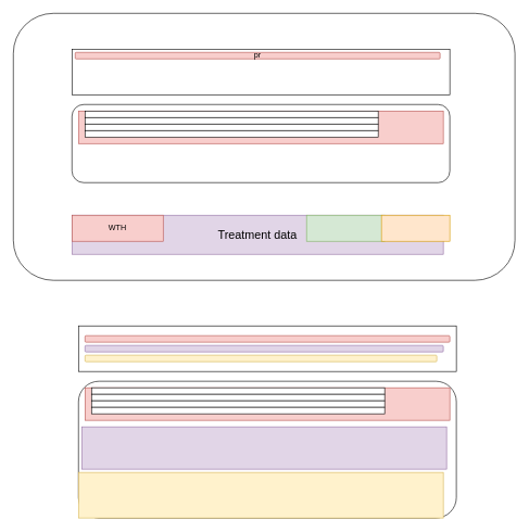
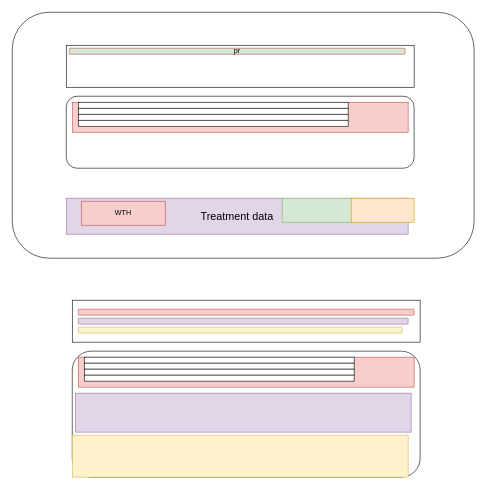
  <mxCell id="0" />
  <mxCell id="1" parent="0" />
  <mxCell id="2" value="" style="rounded=1;whiteSpace=wrap;html=1;" vertex="1" parent="1"><mxGeometry x="20" y="20" width="770" height="410" as="geometry" /></mxCell>
  <mxCell id="3" value="" style="rounded=0;whiteSpace=wrap;html=1;" vertex="1" parent="1"><mxGeometry x="110" y="75" width="580" height="70" as="geometry" /></mxCell>
- <mxCell id="4" value="pr" style="rounded=1;whiteSpace=wrap;html=1;fillColor=#f8cecc;strokeColor=#b85450;" vertex="1" parent="1"><mxGeometry x="115" y="80" width="560" height="10" as="geometry" /></mxCell>
+ <mxCell id="4" value="pr" style="rounded=1;whiteSpace=wrap;html=1;fillColor=#d5e8d4;strokeColor=#b85450;" vertex="1" parent="1"><mxGeometry x="115" y="80" width="560" height="10" as="geometry" /></mxCell>
  <mxCell id="5" style="edgeStyle=orthogonalEdgeStyle;rounded=0;orthogonalLoop=1;jettySize=auto;html=1;exitX=0.5;exitY=1;exitDx=0;exitDy=0;" edge="1" parent="1" source="3" target="3"><mxGeometry relative="1" as="geometry" /></mxCell>
  <mxCell id="6" value="" style="rounded=1;whiteSpace=wrap;html=1;" vertex="1" parent="1"><mxGeometry x="110" y="160" width="580" height="120" as="geometry" /></mxCell>
  <mxCell id="7" value="" style="rounded=0;whiteSpace=wrap;html=1;fillColor=#f8cecc;strokeColor=#b85450;" vertex="1" parent="1"><mxGeometry x="120" y="170" width="560" height="50" as="geometry" /></mxCell>
  <mxCell id="8" value="" style="rounded=0;whiteSpace=wrap;html=1;" vertex="1" parent="1"><mxGeometry x="130" y="170" width="450" height="10" as="geometry" /></mxCell>
  <mxCell id="9" value="" style="rounded=0;whiteSpace=wrap;html=1;" vertex="1" parent="1"><mxGeometry x="130" y="180" width="450" height="10" as="geometry" /></mxCell>
  <mxCell id="10" value="" style="rounded=0;whiteSpace=wrap;html=1;" vertex="1" parent="1"><mxGeometry x="130" y="190" width="450" height="10" as="geometry" /></mxCell>
  <mxCell id="11" value="" style="rounded=0;whiteSpace=wrap;html=1;" vertex="1" parent="1"><mxGeometry x="130" y="200" width="450" height="10" as="geometry" /></mxCell>
  <mxCell id="12" value="" style="rounded=0;whiteSpace=wrap;html=1;" vertex="1" parent="1"><mxGeometry x="120" y="500" width="580" height="70" as="geometry" /></mxCell>
  <mxCell id="13" value="" style="rounded=1;whiteSpace=wrap;html=1;fillColor=#f8cecc;strokeColor=#b85450;" vertex="1" parent="1"><mxGeometry x="130" y="515" width="560" height="10" as="geometry" /></mxCell>
  <mxCell id="14" value="" style="rounded=1;whiteSpace=wrap;html=1;fillColor=#e1d5e7;strokeColor=#9673a6;" vertex="1" parent="1"><mxGeometry x="130" y="530" width="550" height="10" as="geometry" /></mxCell>
  <mxCell id="15" value="" style="rounded=1;whiteSpace=wrap;html=1;fillColor=#fff2cc;strokeColor=#d6b656;" vertex="1" parent="1"><mxGeometry x="130" y="545" width="540" height="10" as="geometry" /></mxCell>
  <mxCell id="16" style="edgeStyle=orthogonalEdgeStyle;rounded=0;orthogonalLoop=1;jettySize=auto;html=1;exitX=0.5;exitY=1;exitDx=0;exitDy=0;" edge="1" parent="1" source="12" target="12"><mxGeometry relative="1" as="geometry" /></mxCell>
  <mxCell id="17" value="" style="rounded=1;whiteSpace=wrap;html=1;" vertex="1" parent="1"><mxGeometry x="120" y="585" width="580" height="210" as="geometry" /></mxCell>
  <mxCell id="18" value="" style="rounded=0;whiteSpace=wrap;html=1;fillColor=#f8cecc;strokeColor=#b85450;" vertex="1" parent="1"><mxGeometry x="130" y="595" width="560" height="50" as="geometry" /></mxCell>
  <mxCell id="19" value="" style="rounded=0;whiteSpace=wrap;html=1;fillColor=#e1d5e7;strokeColor=#9673a6;" vertex="1" parent="1"><mxGeometry x="125" y="655" width="560" height="65" as="geometry" /></mxCell>
  <mxCell id="20" value="" style="rounded=0;whiteSpace=wrap;html=1;fillColor=#fff2cc;strokeColor=#d6b656;" vertex="1" parent="1"><mxGeometry x="120" y="725" width="560" height="70" as="geometry" /></mxCell>
  <mxCell id="21" value="" style="rounded=0;whiteSpace=wrap;html=1;" vertex="1" parent="1"><mxGeometry x="140" y="595" width="450" height="10" as="geometry" /></mxCell>
  <mxCell id="22" value="" style="rounded=0;whiteSpace=wrap;html=1;" vertex="1" parent="1"><mxGeometry x="140" y="605" width="450" height="10" as="geometry" /></mxCell>
  <mxCell id="23" value="" style="rounded=0;whiteSpace=wrap;html=1;" vertex="1" parent="1"><mxGeometry x="140" y="615" width="450" height="10" as="geometry" /></mxCell>
  <mxCell id="24" value="" style="rounded=0;whiteSpace=wrap;html=1;" vertex="1" parent="1"><mxGeometry x="140" y="625" width="450" height="10" as="geometry" /></mxCell>
  <mxCell id="25" value="" style="rounded=0;whiteSpace=wrap;html=1;opacity=0;" vertex="1" parent="1"><mxGeometry x="300" y="150" width="120" height="60" as="geometry" /></mxCell>
  <mxCell id="26" value="&lt;font style=&quot;font-size: 18px&quot;&gt;&lt;font style=&quot;font-size: 18px&quot;&gt;Treatment data&lt;/font&gt;&lt;br&gt;&lt;/font&gt;" style="rounded=0;whiteSpace=wrap;html=1;fillColor=#e1d5e7;strokeColor=#9673a6;" vertex="1" parent="1"><mxGeometry x="110" y="330" width="570" height="60" as="geometry" /></mxCell>
- <mxCell id="27" value="WTH" style="rounded=0;whiteSpace=wrap;html=1;fillColor=#f8cecc;strokeColor=#b85450;" vertex="1" parent="1"><mxGeometry x="110" y="330" width="140" height="40" as="geometry" /></mxCell>
+ <mxCell id="27" value="WTH" style="rounded=0;whiteSpace=wrap;html=1;fillColor=#f8cecc;strokeColor=#b85450;" vertex="1" parent="1"><mxGeometry x="135" y="335" width="140" height="40" as="geometry" /></mxCell>
  <mxCell id="28" value="" style="rounded=0;whiteSpace=wrap;html=1;fillColor=#d5e8d4;strokeColor=#82b366;" vertex="1" parent="1"><mxGeometry x="470" y="330" width="120" height="40" as="geometry" /></mxCell>
  <mxCell id="29" value="" style="rounded=0;whiteSpace=wrap;html=1;fillColor=#ffe6cc;strokeColor=#d79b00;" vertex="1" parent="1"><mxGeometry x="585" y="330" width="105" height="40" as="geometry" /></mxCell>
